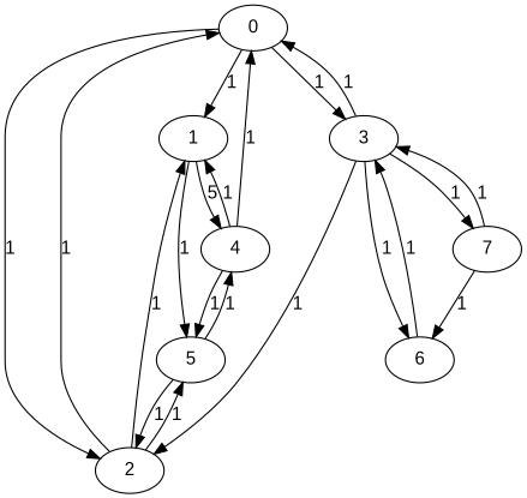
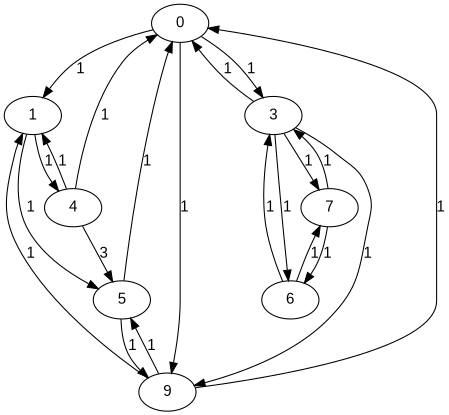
  digraph {
    fontname="Liberation Sans"
    node [fontname="Liberation Sans"]
    edge [fontname="Liberation Sans"]
    0
    1
-   2
+   2 [label=9]
    3
    4
    5
    6
    7
    0 -> 1 [label=1]
    0 -> 2 [label=1]
    0 -> 3 [label=1]
-   1 -> 4 [label=5]
+   1 -> 4 [label=1]
    1 -> 5 [label=1]
    2 -> 0 [label=1]
    2 -> 1 [label=1]
    2 -> 5 [label=1]
    3 -> 0 [label=1]
    3 -> 2 [label=1]
    3 -> 6 [label=1]
    3 -> 7 [label=1]
    4 -> 0 [label=1]
    4 -> 1 [label=1]
-   4 -> 5 [label=1]
+   4 -> 5 [label=3]
    5 -> 2 [label=1]
-   5 -> 4 [label=1]
+   5 -> 0 [label=1]
    6 -> 3 [label=1]
+   6 -> 7 [label=1]
    7 -> 3 [label=1]
    7 -> 6 [label=1]
  }
